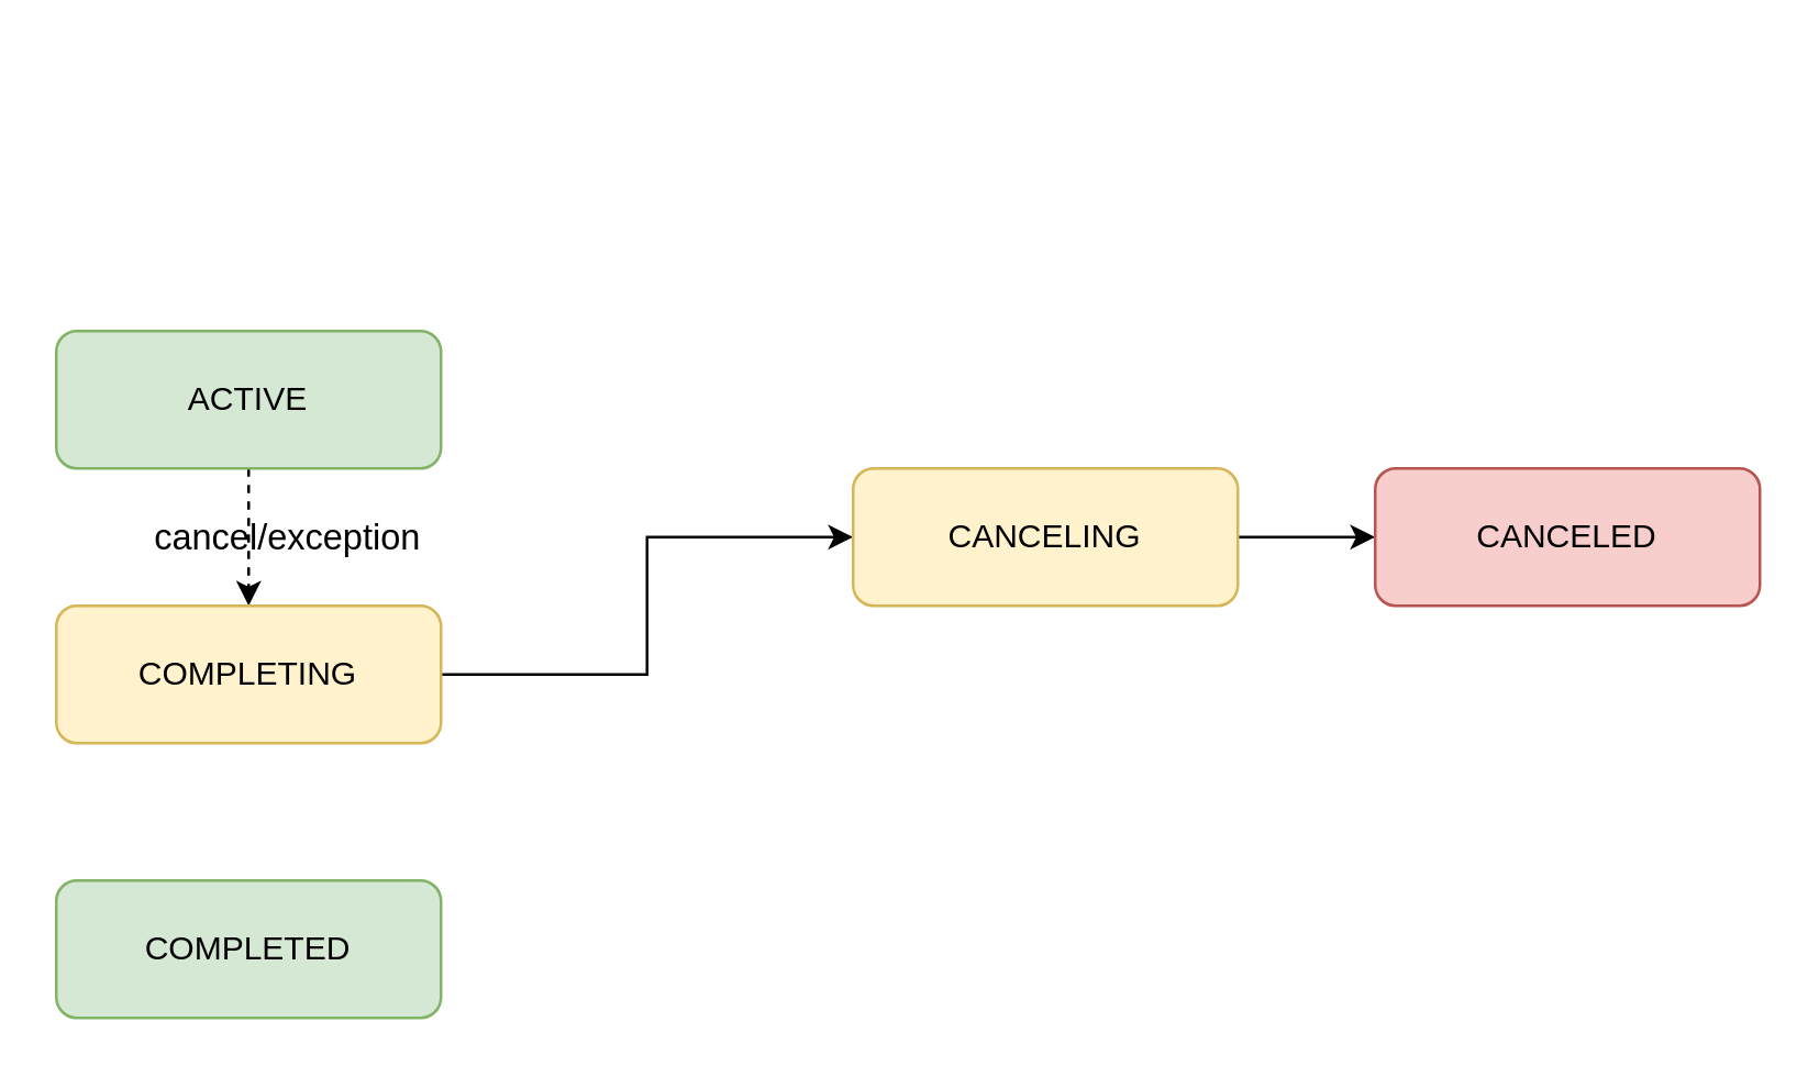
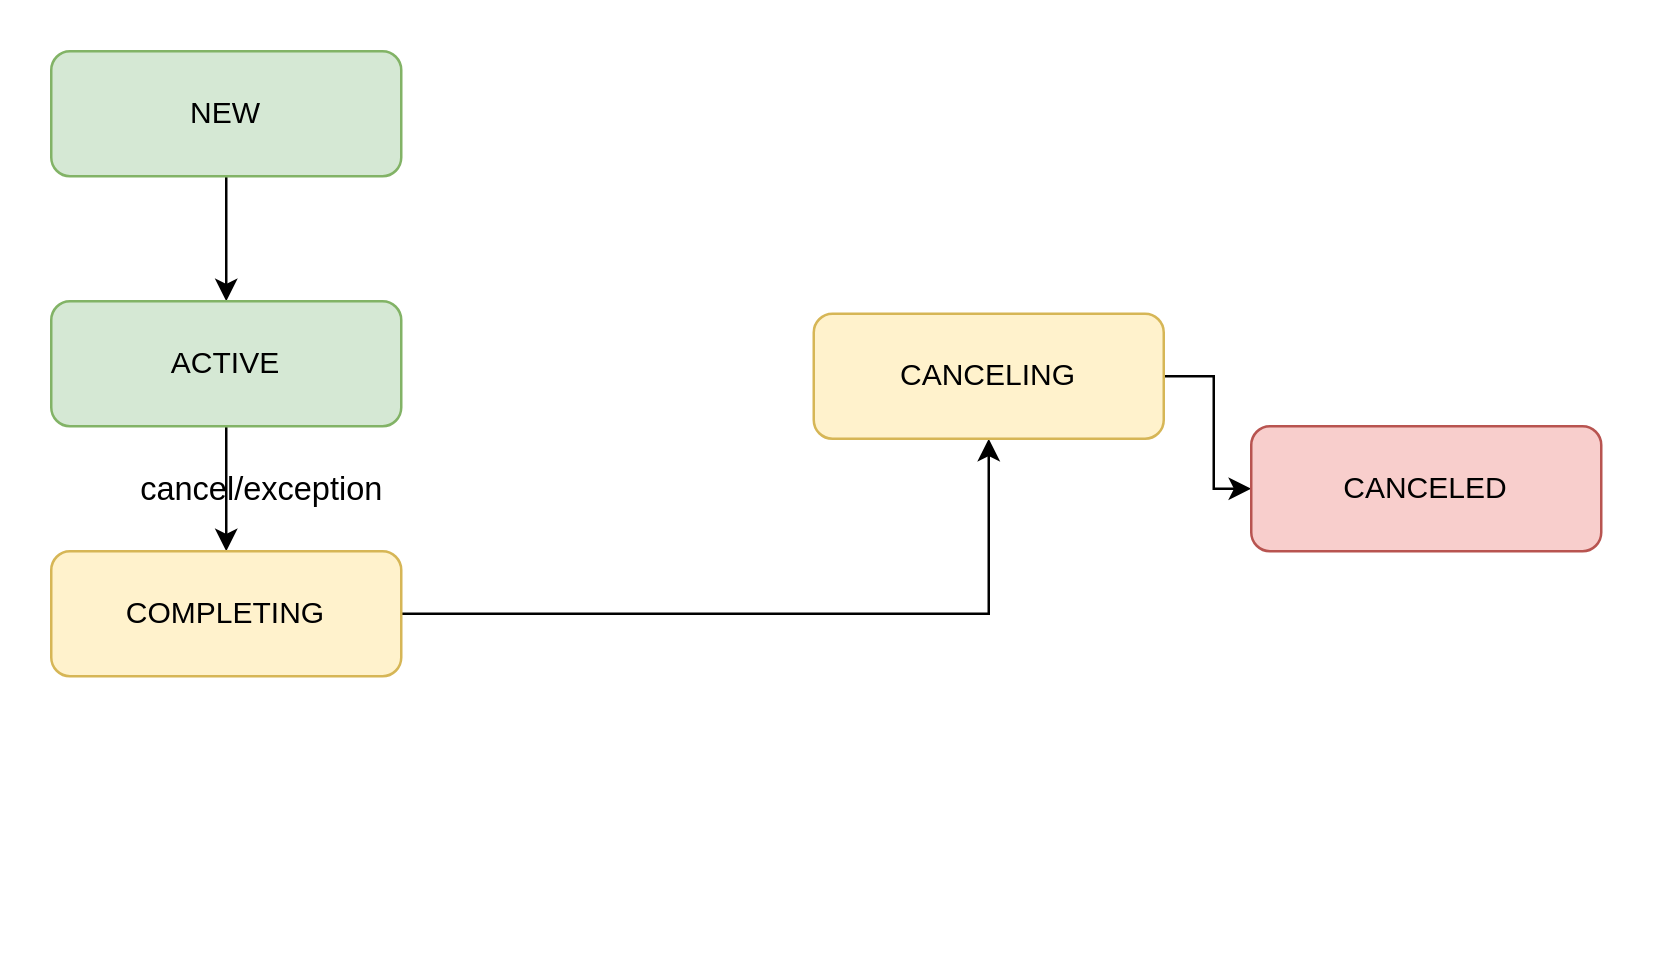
  <mxCell id="0" />
  <mxCell id="1" parent="0" />
- <mxCell id="4" value="" style="edgeStyle=orthogonalEdgeStyle;rounded=0;orthogonalLoop=1;jettySize=auto;html=1;dashed=1;" edge="1" parent="1" source="5" target="7"><mxGeometry relative="1" as="geometry" /></mxCell>
+ <mxCell id="2" style="edgeStyle=orthogonalEdgeStyle;rounded=0;orthogonalLoop=1;jettySize=auto;html=1;exitX=0.5;exitY=1;exitDx=0;exitDy=0;" edge="1" parent="1" source="3" target="5"><mxGeometry relative="1" as="geometry" /></mxCell>
+ <mxCell id="3" value="NEW" style="rounded=1;whiteSpace=wrap;html=1;fillColor=#d5e8d4;strokeColor=#82b366;" vertex="1" parent="1"><mxGeometry x="20" y="20" width="140" height="50" as="geometry" /></mxCell>
+ <mxCell id="4" value="" style="edgeStyle=orthogonalEdgeStyle;rounded=0;orthogonalLoop=1;jettySize=auto;html=1;" edge="1" parent="1" source="5" target="7"><mxGeometry relative="1" as="geometry" /></mxCell>
  <mxCell id="5" value="ACTIVE" style="rounded=1;whiteSpace=wrap;html=1;fillColor=#d5e8d4;strokeColor=#82b366;" vertex="1" parent="1"><mxGeometry x="20" y="120" width="140" height="50" as="geometry" /></mxCell>
  <mxCell id="6" value="" style="edgeStyle=orthogonalEdgeStyle;rounded=0;orthogonalLoop=1;jettySize=auto;html=1;" edge="1" parent="1" source="7" target="10"><mxGeometry relative="1" as="geometry" /></mxCell>
  <mxCell id="7" value="COMPLETING" style="rounded=1;whiteSpace=wrap;html=1;fillColor=#fff2cc;strokeColor=#d6b656;" vertex="1" parent="1"><mxGeometry x="20" y="220" width="140" height="50" as="geometry" /></mxCell>
- <mxCell id="8" value="COMPLETED" style="rounded=1;whiteSpace=wrap;html=1;fillColor=#d5e8d4;strokeColor=#82b366;" vertex="1" parent="1"><mxGeometry x="20" y="320" width="140" height="50" as="geometry" /></mxCell>
  <mxCell id="9" value="" style="edgeStyle=orthogonalEdgeStyle;rounded=0;orthogonalLoop=1;jettySize=auto;html=1;" edge="1" parent="1" source="10" target="11"><mxGeometry relative="1" as="geometry" /></mxCell>
- <mxCell id="10" value="CANCELING" style="rounded=1;whiteSpace=wrap;html=1;fillColor=#fff2cc;strokeColor=#d6b656;" vertex="1" parent="1"><mxGeometry x="310" y="170" width="140" height="50" as="geometry" /></mxCell>
+ <mxCell id="10" value="CANCELING" style="rounded=1;whiteSpace=wrap;html=1;fillColor=#fff2cc;strokeColor=#d6b656;" vertex="1" parent="1"><mxGeometry x="325" y="125" width="140" height="50" as="geometry" /></mxCell>
  <mxCell id="11" value="CANCELED" style="rounded=1;whiteSpace=wrap;html=1;fillColor=#f8cecc;strokeColor=#b85450;" vertex="1" parent="1"><mxGeometry x="500" y="170" width="140" height="50" as="geometry" /></mxCell>
  <mxCell id="12" value="cancel/exception" style="text;html=1;align=center;verticalAlign=middle;resizable=0;points=[];autosize=1;strokeColor=none;fillColor=none;fontSize=13;" vertex="1" parent="1"><mxGeometry x="44" y="180" width="120" height="30" as="geometry" /></mxCell>
